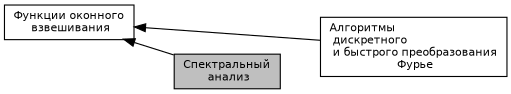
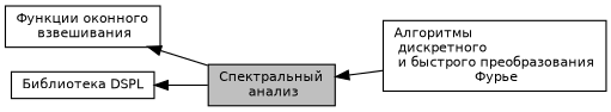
  digraph {
    rankdir=LR
    node [color=black fillcolor=white fontname=Helvetica fontsize=10 shape=record style=filled]
    edge [dir=back fontname=Helvetica fontsize=10 labelfontname=Helvetica labelfontsize=10 shape=plaintext style=solid]
    n1 [height=0.2 label="Алгоритмы\l дискретного\l и быстрого преобразования\l Фурье" width=0.4]
    n2 [fillcolor=grey75 fontcolor=black height=0.2 label="Спектральный\l анализ" width=0.4]
    n3 [height=0.2 label="Функции оконного\l взвешивания" width=0.4]
-   n3 -> n1
+   n4 [height=0.2 label="Библиотека DSPL" width=0.4]
+   n2 -> n1
    n3 -> n2
+   n4 -> n2
  }
